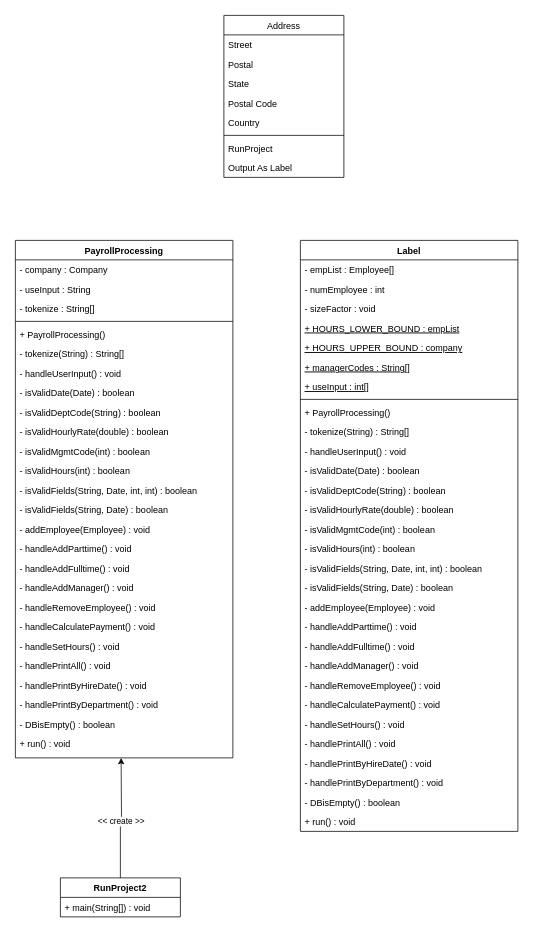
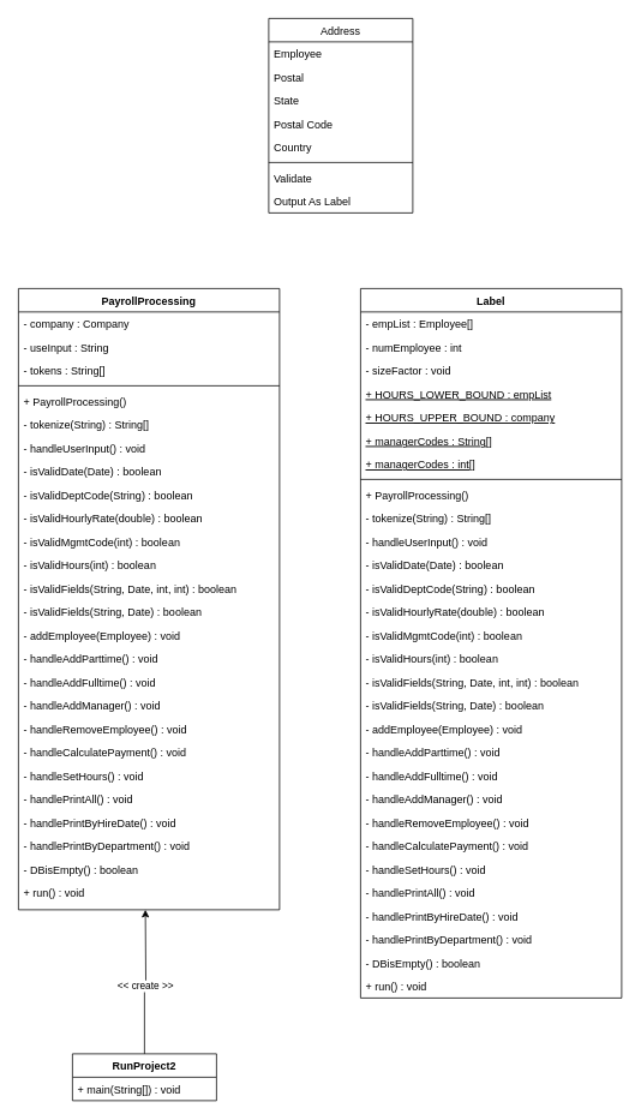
  <mxCell id="0" />
  <mxCell id="1" parent="0" />
  <mxCell id="2" value="PayrollProcessing" style="swimlane;fontStyle=1;align=center;verticalAlign=top;childLayout=stackLayout;horizontal=1;startSize=26;horizontalStack=0;resizeParent=1;resizeLast=0;collapsible=1;marginBottom=0;rounded=0;shadow=0;strokeWidth=1;" parent="1" vertex="1"><mxGeometry x="20" y="320" width="290" height="690" as="geometry"><mxRectangle x="230" y="140" width="160" height="26" as="alternateBounds" /></mxGeometry></mxCell>
  <mxCell id="3" value="- company : Company" style="text;align=left;verticalAlign=top;spacingLeft=4;spacingRight=4;overflow=hidden;rotatable=0;points=[[0,0.5],[1,0.5]];portConstraint=eastwest;" parent="2" vertex="1"><mxGeometry y="26" width="290" height="26" as="geometry" /></mxCell>
  <mxCell id="4" value="- useInput : String" style="text;align=left;verticalAlign=top;spacingLeft=4;spacingRight=4;overflow=hidden;rotatable=0;points=[[0,0.5],[1,0.5]];portConstraint=eastwest;rounded=0;shadow=0;html=0;" parent="2" vertex="1"><mxGeometry y="52" width="290" height="26" as="geometry" /></mxCell>
- <mxCell id="5" value="- tokenize : String[]" style="text;align=left;verticalAlign=top;spacingLeft=4;spacingRight=4;overflow=hidden;rotatable=0;points=[[0,0.5],[1,0.5]];portConstraint=eastwest;rounded=0;shadow=0;html=0;" parent="2" vertex="1"><mxGeometry y="78" width="290" height="26" as="geometry" /></mxCell>
+ <mxCell id="5" value="- tokens : String[]" style="text;align=left;verticalAlign=top;spacingLeft=4;spacingRight=4;overflow=hidden;rotatable=0;points=[[0,0.5],[1,0.5]];portConstraint=eastwest;rounded=0;shadow=0;html=0;" parent="2" vertex="1"><mxGeometry y="78" width="290" height="26" as="geometry" /></mxCell>
  <mxCell id="6" value="" style="line;html=1;strokeWidth=1;align=left;verticalAlign=middle;spacingTop=-1;spacingLeft=3;spacingRight=3;rotatable=0;labelPosition=right;points=[];portConstraint=eastwest;" parent="2" vertex="1"><mxGeometry y="104" width="290" height="8" as="geometry" /></mxCell>
  <mxCell id="7" value="+ PayrollProcessing()" style="text;align=left;verticalAlign=top;spacingLeft=4;spacingRight=4;overflow=hidden;rotatable=0;points=[[0,0.5],[1,0.5]];portConstraint=eastwest;rounded=0;shadow=0;html=0;" vertex="1" parent="2"><mxGeometry y="112" width="290" height="26" as="geometry" /></mxCell>
  <mxCell id="8" value="- tokenize(String) : String[]" style="text;align=left;verticalAlign=top;spacingLeft=4;spacingRight=4;overflow=hidden;rotatable=0;points=[[0,0.5],[1,0.5]];portConstraint=eastwest;" parent="2" vertex="1"><mxGeometry y="138" width="290" height="26" as="geometry" /></mxCell>
  <mxCell id="9" value="- handleUserInput() : void" style="text;align=left;verticalAlign=top;spacingLeft=4;spacingRight=4;overflow=hidden;rotatable=0;points=[[0,0.5],[1,0.5]];portConstraint=eastwest;" vertex="1" parent="2"><mxGeometry y="164" width="290" height="26" as="geometry" /></mxCell>
  <mxCell id="10" value="- isValidDate(Date) : boolean" style="text;align=left;verticalAlign=top;spacingLeft=4;spacingRight=4;overflow=hidden;rotatable=0;points=[[0,0.5],[1,0.5]];portConstraint=eastwest;" vertex="1" parent="2"><mxGeometry y="190" width="290" height="26" as="geometry" /></mxCell>
  <mxCell id="11" value="- isValidDeptCode(String) : boolean" style="text;align=left;verticalAlign=top;spacingLeft=4;spacingRight=4;overflow=hidden;rotatable=0;points=[[0,0.5],[1,0.5]];portConstraint=eastwest;" vertex="1" parent="2"><mxGeometry y="216" width="290" height="26" as="geometry" /></mxCell>
  <mxCell id="12" value="- isValidHourlyRate(double) : boolean" style="text;align=left;verticalAlign=top;spacingLeft=4;spacingRight=4;overflow=hidden;rotatable=0;points=[[0,0.5],[1,0.5]];portConstraint=eastwest;" vertex="1" parent="2"><mxGeometry y="242" width="290" height="26" as="geometry" /></mxCell>
  <mxCell id="13" value="- isValidMgmtCode(int) : boolean" style="text;align=left;verticalAlign=top;spacingLeft=4;spacingRight=4;overflow=hidden;rotatable=0;points=[[0,0.5],[1,0.5]];portConstraint=eastwest;" vertex="1" parent="2"><mxGeometry y="268" width="290" height="26" as="geometry" /></mxCell>
  <mxCell id="14" value="- isValidHours(int) : boolean" style="text;align=left;verticalAlign=top;spacingLeft=4;spacingRight=4;overflow=hidden;rotatable=0;points=[[0,0.5],[1,0.5]];portConstraint=eastwest;" vertex="1" parent="2"><mxGeometry y="294" width="290" height="26" as="geometry" /></mxCell>
  <mxCell id="15" value="- isValidFields(String, Date, int, int) : boolean" style="text;align=left;verticalAlign=top;spacingLeft=4;spacingRight=4;overflow=hidden;rotatable=0;points=[[0,0.5],[1,0.5]];portConstraint=eastwest;" vertex="1" parent="2"><mxGeometry y="320" width="290" height="26" as="geometry" /></mxCell>
  <mxCell id="16" value="- isValidFields(String, Date) : boolean" style="text;align=left;verticalAlign=top;spacingLeft=4;spacingRight=4;overflow=hidden;rotatable=0;points=[[0,0.5],[1,0.5]];portConstraint=eastwest;" vertex="1" parent="2"><mxGeometry y="346" width="290" height="26" as="geometry" /></mxCell>
  <mxCell id="17" value="- addEmployee(Employee) : void" style="text;align=left;verticalAlign=top;spacingLeft=4;spacingRight=4;overflow=hidden;rotatable=0;points=[[0,0.5],[1,0.5]];portConstraint=eastwest;" vertex="1" parent="2"><mxGeometry y="372" width="290" height="26" as="geometry" /></mxCell>
  <mxCell id="18" value="- handleAddParttime() : void" style="text;align=left;verticalAlign=top;spacingLeft=4;spacingRight=4;overflow=hidden;rotatable=0;points=[[0,0.5],[1,0.5]];portConstraint=eastwest;" vertex="1" parent="2"><mxGeometry y="398" width="290" height="26" as="geometry" /></mxCell>
  <mxCell id="19" value="- handleAddFulltime() : void" style="text;align=left;verticalAlign=top;spacingLeft=4;spacingRight=4;overflow=hidden;rotatable=0;points=[[0,0.5],[1,0.5]];portConstraint=eastwest;" vertex="1" parent="2"><mxGeometry y="424" width="290" height="26" as="geometry" /></mxCell>
  <mxCell id="20" value="- handleAddManager() : void" style="text;align=left;verticalAlign=top;spacingLeft=4;spacingRight=4;overflow=hidden;rotatable=0;points=[[0,0.5],[1,0.5]];portConstraint=eastwest;" vertex="1" parent="2"><mxGeometry y="450" width="290" height="26" as="geometry" /></mxCell>
  <mxCell id="21" value="- handleRemoveEmployee() : void" style="text;align=left;verticalAlign=top;spacingLeft=4;spacingRight=4;overflow=hidden;rotatable=0;points=[[0,0.5],[1,0.5]];portConstraint=eastwest;" vertex="1" parent="2"><mxGeometry y="476" width="290" height="26" as="geometry" /></mxCell>
  <mxCell id="22" value="- handleCalculatePayment() : void" style="text;align=left;verticalAlign=top;spacingLeft=4;spacingRight=4;overflow=hidden;rotatable=0;points=[[0,0.5],[1,0.5]];portConstraint=eastwest;" vertex="1" parent="2"><mxGeometry y="502" width="290" height="26" as="geometry" /></mxCell>
  <mxCell id="23" value="- handleSetHours() : void" style="text;align=left;verticalAlign=top;spacingLeft=4;spacingRight=4;overflow=hidden;rotatable=0;points=[[0,0.5],[1,0.5]];portConstraint=eastwest;" vertex="1" parent="2"><mxGeometry y="528" width="290" height="26" as="geometry" /></mxCell>
  <mxCell id="24" value="- handlePrintAll() : void" style="text;align=left;verticalAlign=top;spacingLeft=4;spacingRight=4;overflow=hidden;rotatable=0;points=[[0,0.5],[1,0.5]];portConstraint=eastwest;" vertex="1" parent="2"><mxGeometry y="554" width="290" height="26" as="geometry" /></mxCell>
  <mxCell id="25" value="- handlePrintByHireDate() : void" style="text;align=left;verticalAlign=top;spacingLeft=4;spacingRight=4;overflow=hidden;rotatable=0;points=[[0,0.5],[1,0.5]];portConstraint=eastwest;" vertex="1" parent="2"><mxGeometry y="580" width="290" height="26" as="geometry" /></mxCell>
  <mxCell id="26" value="- handlePrintByDepartment() : void" style="text;align=left;verticalAlign=top;spacingLeft=4;spacingRight=4;overflow=hidden;rotatable=0;points=[[0,0.5],[1,0.5]];portConstraint=eastwest;" vertex="1" parent="2"><mxGeometry y="606" width="290" height="26" as="geometry" /></mxCell>
  <mxCell id="27" value="- DBisEmpty() : boolean" style="text;align=left;verticalAlign=top;spacingLeft=4;spacingRight=4;overflow=hidden;rotatable=0;points=[[0,0.5],[1,0.5]];portConstraint=eastwest;" vertex="1" parent="2"><mxGeometry y="632" width="290" height="26" as="geometry" /></mxCell>
  <mxCell id="28" value="+ run() : void" style="text;align=left;verticalAlign=top;spacingLeft=4;spacingRight=4;overflow=hidden;rotatable=0;points=[[0,0.5],[1,0.5]];portConstraint=eastwest;" vertex="1" parent="2"><mxGeometry y="658" width="290" height="26" as="geometry" /></mxCell>
  <mxCell id="29" value="Address" style="swimlane;fontStyle=0;align=center;verticalAlign=top;childLayout=stackLayout;horizontal=1;startSize=26;horizontalStack=0;resizeParent=1;resizeLast=0;collapsible=1;marginBottom=0;rounded=0;shadow=0;strokeWidth=1;" parent="1" vertex="1"><mxGeometry x="298" y="20" width="160" height="216" as="geometry"><mxRectangle x="550" y="140" width="160" height="26" as="alternateBounds" /></mxGeometry></mxCell>
- <mxCell id="30" value="Street" style="text;align=left;verticalAlign=top;spacingLeft=4;spacingRight=4;overflow=hidden;rotatable=0;points=[[0,0.5],[1,0.5]];portConstraint=eastwest;" parent="29" vertex="1"><mxGeometry y="26" width="160" height="26" as="geometry" /></mxCell>
+ <mxCell id="30" value="Employee" style="text;align=left;verticalAlign=top;spacingLeft=4;spacingRight=4;overflow=hidden;rotatable=0;points=[[0,0.5],[1,0.5]];portConstraint=eastwest;" parent="29" vertex="1"><mxGeometry y="26" width="160" height="26" as="geometry" /></mxCell>
  <mxCell id="31" value="Postal" style="text;align=left;verticalAlign=top;spacingLeft=4;spacingRight=4;overflow=hidden;rotatable=0;points=[[0,0.5],[1,0.5]];portConstraint=eastwest;rounded=0;shadow=0;html=0;" parent="29" vertex="1"><mxGeometry y="52" width="160" height="26" as="geometry" /></mxCell>
  <mxCell id="32" value="State" style="text;align=left;verticalAlign=top;spacingLeft=4;spacingRight=4;overflow=hidden;rotatable=0;points=[[0,0.5],[1,0.5]];portConstraint=eastwest;rounded=0;shadow=0;html=0;" parent="29" vertex="1"><mxGeometry y="78" width="160" height="26" as="geometry" /></mxCell>
  <mxCell id="33" value="Postal Code" style="text;align=left;verticalAlign=top;spacingLeft=4;spacingRight=4;overflow=hidden;rotatable=0;points=[[0,0.5],[1,0.5]];portConstraint=eastwest;rounded=0;shadow=0;html=0;" parent="29" vertex="1"><mxGeometry y="104" width="160" height="26" as="geometry" /></mxCell>
  <mxCell id="34" value="Country" style="text;align=left;verticalAlign=top;spacingLeft=4;spacingRight=4;overflow=hidden;rotatable=0;points=[[0,0.5],[1,0.5]];portConstraint=eastwest;rounded=0;shadow=0;html=0;" parent="29" vertex="1"><mxGeometry y="130" width="160" height="26" as="geometry" /></mxCell>
  <mxCell id="35" value="" style="line;html=1;strokeWidth=1;align=left;verticalAlign=middle;spacingTop=-1;spacingLeft=3;spacingRight=3;rotatable=0;labelPosition=right;points=[];portConstraint=eastwest;" parent="29" vertex="1"><mxGeometry y="156" width="160" height="8" as="geometry" /></mxCell>
- <mxCell id="36" value="RunProject" style="text;align=left;verticalAlign=top;spacingLeft=4;spacingRight=4;overflow=hidden;rotatable=0;points=[[0,0.5],[1,0.5]];portConstraint=eastwest;" parent="29" vertex="1"><mxGeometry y="164" width="160" height="26" as="geometry" /></mxCell>
+ <mxCell id="36" value="Validate" style="text;align=left;verticalAlign=top;spacingLeft=4;spacingRight=4;overflow=hidden;rotatable=0;points=[[0,0.5],[1,0.5]];portConstraint=eastwest;" parent="29" vertex="1"><mxGeometry y="164" width="160" height="26" as="geometry" /></mxCell>
  <mxCell id="37" value="Output As Label" style="text;align=left;verticalAlign=top;spacingLeft=4;spacingRight=4;overflow=hidden;rotatable=0;points=[[0,0.5],[1,0.5]];portConstraint=eastwest;" parent="29" vertex="1"><mxGeometry y="190" width="160" height="26" as="geometry" /></mxCell>
  <mxCell id="38" style="edgeStyle=orthogonalEdgeStyle;rounded=0;orthogonalLoop=1;jettySize=auto;html=1;" edge="1" parent="1" source="40"><mxGeometry relative="1" as="geometry"><mxPoint x="161" y="1010" as="targetPoint" /></mxGeometry></mxCell>
  <mxCell id="39" value="&amp;lt;&amp;lt; create &amp;gt;&amp;gt;" style="edgeLabel;html=1;align=center;verticalAlign=middle;resizable=0;points=[];" vertex="1" connectable="0" parent="38"><mxGeometry x="0.137" y="1" relative="1" as="geometry"><mxPoint x="0.08" y="15.08" as="offset" /></mxGeometry></mxCell>
  <mxCell id="40" value="RunProject2" style="swimlane;fontStyle=1;align=center;verticalAlign=top;childLayout=stackLayout;horizontal=1;startSize=26;horizontalStack=0;resizeParent=1;resizeLast=0;collapsible=1;marginBottom=0;rounded=0;shadow=0;strokeWidth=1;" vertex="1" parent="1"><mxGeometry x="80" y="1170" width="160" height="52" as="geometry"><mxRectangle x="550" y="140" width="160" height="26" as="alternateBounds" /></mxGeometry></mxCell>
  <mxCell id="41" value="+ main(String[]) : void" style="text;align=left;verticalAlign=top;spacingLeft=4;spacingRight=4;overflow=hidden;rotatable=0;points=[[0,0.5],[1,0.5]];portConstraint=eastwest;" vertex="1" parent="40"><mxGeometry y="26" width="160" height="26" as="geometry" /></mxCell>
  <mxCell id="42" value="Label" style="swimlane;fontStyle=1;align=center;verticalAlign=top;childLayout=stackLayout;horizontal=1;startSize=26;horizontalStack=0;resizeParent=1;resizeLast=0;collapsible=1;marginBottom=0;rounded=0;shadow=0;strokeWidth=1;" vertex="1" parent="1"><mxGeometry x="400" y="320" width="290" height="788" as="geometry"><mxRectangle x="230" y="140" width="160" height="26" as="alternateBounds" /></mxGeometry></mxCell>
  <mxCell id="43" value="- empList : Employee[]" style="text;align=left;verticalAlign=top;spacingLeft=4;spacingRight=4;overflow=hidden;rotatable=0;points=[[0,0.5],[1,0.5]];portConstraint=eastwest;" vertex="1" parent="42"><mxGeometry y="26" width="290" height="26" as="geometry" /></mxCell>
  <mxCell id="44" value="- numEmployee : int" style="text;align=left;verticalAlign=top;spacingLeft=4;spacingRight=4;overflow=hidden;rotatable=0;points=[[0,0.5],[1,0.5]];portConstraint=eastwest;rounded=0;shadow=0;html=0;" vertex="1" parent="42"><mxGeometry y="52" width="290" height="26" as="geometry" /></mxCell>
  <mxCell id="45" value="- sizeFactor : void" style="text;align=left;verticalAlign=top;spacingLeft=4;spacingRight=4;overflow=hidden;rotatable=0;points=[[0,0.5],[1,0.5]];portConstraint=eastwest;rounded=0;shadow=0;html=0;" vertex="1" parent="42"><mxGeometry y="78" width="290" height="26" as="geometry" /></mxCell>
  <mxCell id="46" value="+ HOURS_LOWER_BOUND : empList" style="text;align=left;verticalAlign=top;spacingLeft=4;spacingRight=4;overflow=hidden;rotatable=0;points=[[0,0.5],[1,0.5]];portConstraint=eastwest;rounded=0;shadow=0;html=0;fontStyle=4" vertex="1" parent="42"><mxGeometry y="104" width="290" height="26" as="geometry" /></mxCell>
  <mxCell id="47" value="+ HOURS_UPPER_BOUND : company" style="text;align=left;verticalAlign=top;spacingLeft=4;spacingRight=4;overflow=hidden;rotatable=0;points=[[0,0.5],[1,0.5]];portConstraint=eastwest;rounded=0;shadow=0;html=0;fontStyle=4" vertex="1" parent="42"><mxGeometry y="130" width="290" height="26" as="geometry" /></mxCell>
  <mxCell id="48" value="+ managerCodes : String[]" style="text;align=left;verticalAlign=top;spacingLeft=4;spacingRight=4;overflow=hidden;rotatable=0;points=[[0,0.5],[1,0.5]];portConstraint=eastwest;rounded=0;shadow=0;html=0;fontStyle=4" vertex="1" parent="42"><mxGeometry y="156" width="290" height="26" as="geometry" /></mxCell>
- <mxCell id="49" value="+ useInput : int[]" style="text;align=left;verticalAlign=top;spacingLeft=4;spacingRight=4;overflow=hidden;rotatable=0;points=[[0,0.5],[1,0.5]];portConstraint=eastwest;rounded=0;shadow=0;html=0;fontStyle=4" vertex="1" parent="42"><mxGeometry y="182" width="290" height="26" as="geometry" /></mxCell>
+ <mxCell id="49" value="+ managerCodes : int[]" style="text;align=left;verticalAlign=top;spacingLeft=4;spacingRight=4;overflow=hidden;rotatable=0;points=[[0,0.5],[1,0.5]];portConstraint=eastwest;rounded=0;shadow=0;html=0;fontStyle=4" vertex="1" parent="42"><mxGeometry y="182" width="290" height="26" as="geometry" /></mxCell>
  <mxCell id="50" value="" style="line;html=1;strokeWidth=1;align=left;verticalAlign=middle;spacingTop=-1;spacingLeft=3;spacingRight=3;rotatable=0;labelPosition=right;points=[];portConstraint=eastwest;" vertex="1" parent="42"><mxGeometry y="208" width="290" height="8" as="geometry" /></mxCell>
  <mxCell id="51" value="+ PayrollProcessing()" style="text;align=left;verticalAlign=top;spacingLeft=4;spacingRight=4;overflow=hidden;rotatable=0;points=[[0,0.5],[1,0.5]];portConstraint=eastwest;rounded=0;shadow=0;html=0;" vertex="1" parent="42"><mxGeometry y="216" width="290" height="26" as="geometry" /></mxCell>
  <mxCell id="52" value="- tokenize(String) : String[]" style="text;align=left;verticalAlign=top;spacingLeft=4;spacingRight=4;overflow=hidden;rotatable=0;points=[[0,0.5],[1,0.5]];portConstraint=eastwest;" vertex="1" parent="42"><mxGeometry y="242" width="290" height="26" as="geometry" /></mxCell>
  <mxCell id="53" value="- handleUserInput() : void" style="text;align=left;verticalAlign=top;spacingLeft=4;spacingRight=4;overflow=hidden;rotatable=0;points=[[0,0.5],[1,0.5]];portConstraint=eastwest;" vertex="1" parent="42"><mxGeometry y="268" width="290" height="26" as="geometry" /></mxCell>
  <mxCell id="54" value="- isValidDate(Date) : boolean" style="text;align=left;verticalAlign=top;spacingLeft=4;spacingRight=4;overflow=hidden;rotatable=0;points=[[0,0.5],[1,0.5]];portConstraint=eastwest;" vertex="1" parent="42"><mxGeometry y="294" width="290" height="26" as="geometry" /></mxCell>
  <mxCell id="55" value="- isValidDeptCode(String) : boolean" style="text;align=left;verticalAlign=top;spacingLeft=4;spacingRight=4;overflow=hidden;rotatable=0;points=[[0,0.5],[1,0.5]];portConstraint=eastwest;" vertex="1" parent="42"><mxGeometry y="320" width="290" height="26" as="geometry" /></mxCell>
  <mxCell id="56" value="- isValidHourlyRate(double) : boolean" style="text;align=left;verticalAlign=top;spacingLeft=4;spacingRight=4;overflow=hidden;rotatable=0;points=[[0,0.5],[1,0.5]];portConstraint=eastwest;" vertex="1" parent="42"><mxGeometry y="346" width="290" height="26" as="geometry" /></mxCell>
  <mxCell id="57" value="- isValidMgmtCode(int) : boolean" style="text;align=left;verticalAlign=top;spacingLeft=4;spacingRight=4;overflow=hidden;rotatable=0;points=[[0,0.5],[1,0.5]];portConstraint=eastwest;" vertex="1" parent="42"><mxGeometry y="372" width="290" height="26" as="geometry" /></mxCell>
  <mxCell id="58" value="- isValidHours(int) : boolean" style="text;align=left;verticalAlign=top;spacingLeft=4;spacingRight=4;overflow=hidden;rotatable=0;points=[[0,0.5],[1,0.5]];portConstraint=eastwest;" vertex="1" parent="42"><mxGeometry y="398" width="290" height="26" as="geometry" /></mxCell>
  <mxCell id="59" value="- isValidFields(String, Date, int, int) : boolean" style="text;align=left;verticalAlign=top;spacingLeft=4;spacingRight=4;overflow=hidden;rotatable=0;points=[[0,0.5],[1,0.5]];portConstraint=eastwest;" vertex="1" parent="42"><mxGeometry y="424" width="290" height="26" as="geometry" /></mxCell>
  <mxCell id="60" value="- isValidFields(String, Date) : boolean" style="text;align=left;verticalAlign=top;spacingLeft=4;spacingRight=4;overflow=hidden;rotatable=0;points=[[0,0.5],[1,0.5]];portConstraint=eastwest;" vertex="1" parent="42"><mxGeometry y="450" width="290" height="26" as="geometry" /></mxCell>
  <mxCell id="61" value="- addEmployee(Employee) : void" style="text;align=left;verticalAlign=top;spacingLeft=4;spacingRight=4;overflow=hidden;rotatable=0;points=[[0,0.5],[1,0.5]];portConstraint=eastwest;" vertex="1" parent="42"><mxGeometry y="476" width="290" height="26" as="geometry" /></mxCell>
  <mxCell id="62" value="- handleAddParttime() : void" style="text;align=left;verticalAlign=top;spacingLeft=4;spacingRight=4;overflow=hidden;rotatable=0;points=[[0,0.5],[1,0.5]];portConstraint=eastwest;" vertex="1" parent="42"><mxGeometry y="502" width="290" height="26" as="geometry" /></mxCell>
  <mxCell id="63" value="- handleAddFulltime() : void" style="text;align=left;verticalAlign=top;spacingLeft=4;spacingRight=4;overflow=hidden;rotatable=0;points=[[0,0.5],[1,0.5]];portConstraint=eastwest;" vertex="1" parent="42"><mxGeometry y="528" width="290" height="26" as="geometry" /></mxCell>
  <mxCell id="64" value="- handleAddManager() : void" style="text;align=left;verticalAlign=top;spacingLeft=4;spacingRight=4;overflow=hidden;rotatable=0;points=[[0,0.5],[1,0.5]];portConstraint=eastwest;" vertex="1" parent="42"><mxGeometry y="554" width="290" height="26" as="geometry" /></mxCell>
  <mxCell id="65" value="- handleRemoveEmployee() : void" style="text;align=left;verticalAlign=top;spacingLeft=4;spacingRight=4;overflow=hidden;rotatable=0;points=[[0,0.5],[1,0.5]];portConstraint=eastwest;" vertex="1" parent="42"><mxGeometry y="580" width="290" height="26" as="geometry" /></mxCell>
  <mxCell id="66" value="- handleCalculatePayment() : void" style="text;align=left;verticalAlign=top;spacingLeft=4;spacingRight=4;overflow=hidden;rotatable=0;points=[[0,0.5],[1,0.5]];portConstraint=eastwest;" vertex="1" parent="42"><mxGeometry y="606" width="290" height="26" as="geometry" /></mxCell>
  <mxCell id="67" value="- handleSetHours() : void" style="text;align=left;verticalAlign=top;spacingLeft=4;spacingRight=4;overflow=hidden;rotatable=0;points=[[0,0.5],[1,0.5]];portConstraint=eastwest;" vertex="1" parent="42"><mxGeometry y="632" width="290" height="26" as="geometry" /></mxCell>
  <mxCell id="68" value="- handlePrintAll() : void" style="text;align=left;verticalAlign=top;spacingLeft=4;spacingRight=4;overflow=hidden;rotatable=0;points=[[0,0.5],[1,0.5]];portConstraint=eastwest;" vertex="1" parent="42"><mxGeometry y="658" width="290" height="26" as="geometry" /></mxCell>
  <mxCell id="69" value="- handlePrintByHireDate() : void" style="text;align=left;verticalAlign=top;spacingLeft=4;spacingRight=4;overflow=hidden;rotatable=0;points=[[0,0.5],[1,0.5]];portConstraint=eastwest;" vertex="1" parent="42"><mxGeometry y="684" width="290" height="26" as="geometry" /></mxCell>
  <mxCell id="70" value="- handlePrintByDepartment() : void" style="text;align=left;verticalAlign=top;spacingLeft=4;spacingRight=4;overflow=hidden;rotatable=0;points=[[0,0.5],[1,0.5]];portConstraint=eastwest;" vertex="1" parent="42"><mxGeometry y="710" width="290" height="26" as="geometry" /></mxCell>
  <mxCell id="71" value="- DBisEmpty() : boolean" style="text;align=left;verticalAlign=top;spacingLeft=4;spacingRight=4;overflow=hidden;rotatable=0;points=[[0,0.5],[1,0.5]];portConstraint=eastwest;" vertex="1" parent="42"><mxGeometry y="736" width="290" height="26" as="geometry" /></mxCell>
  <mxCell id="72" value="+ run() : void" style="text;align=left;verticalAlign=top;spacingLeft=4;spacingRight=4;overflow=hidden;rotatable=0;points=[[0,0.5],[1,0.5]];portConstraint=eastwest;" vertex="1" parent="42"><mxGeometry y="762" width="290" height="26" as="geometry" /></mxCell>
